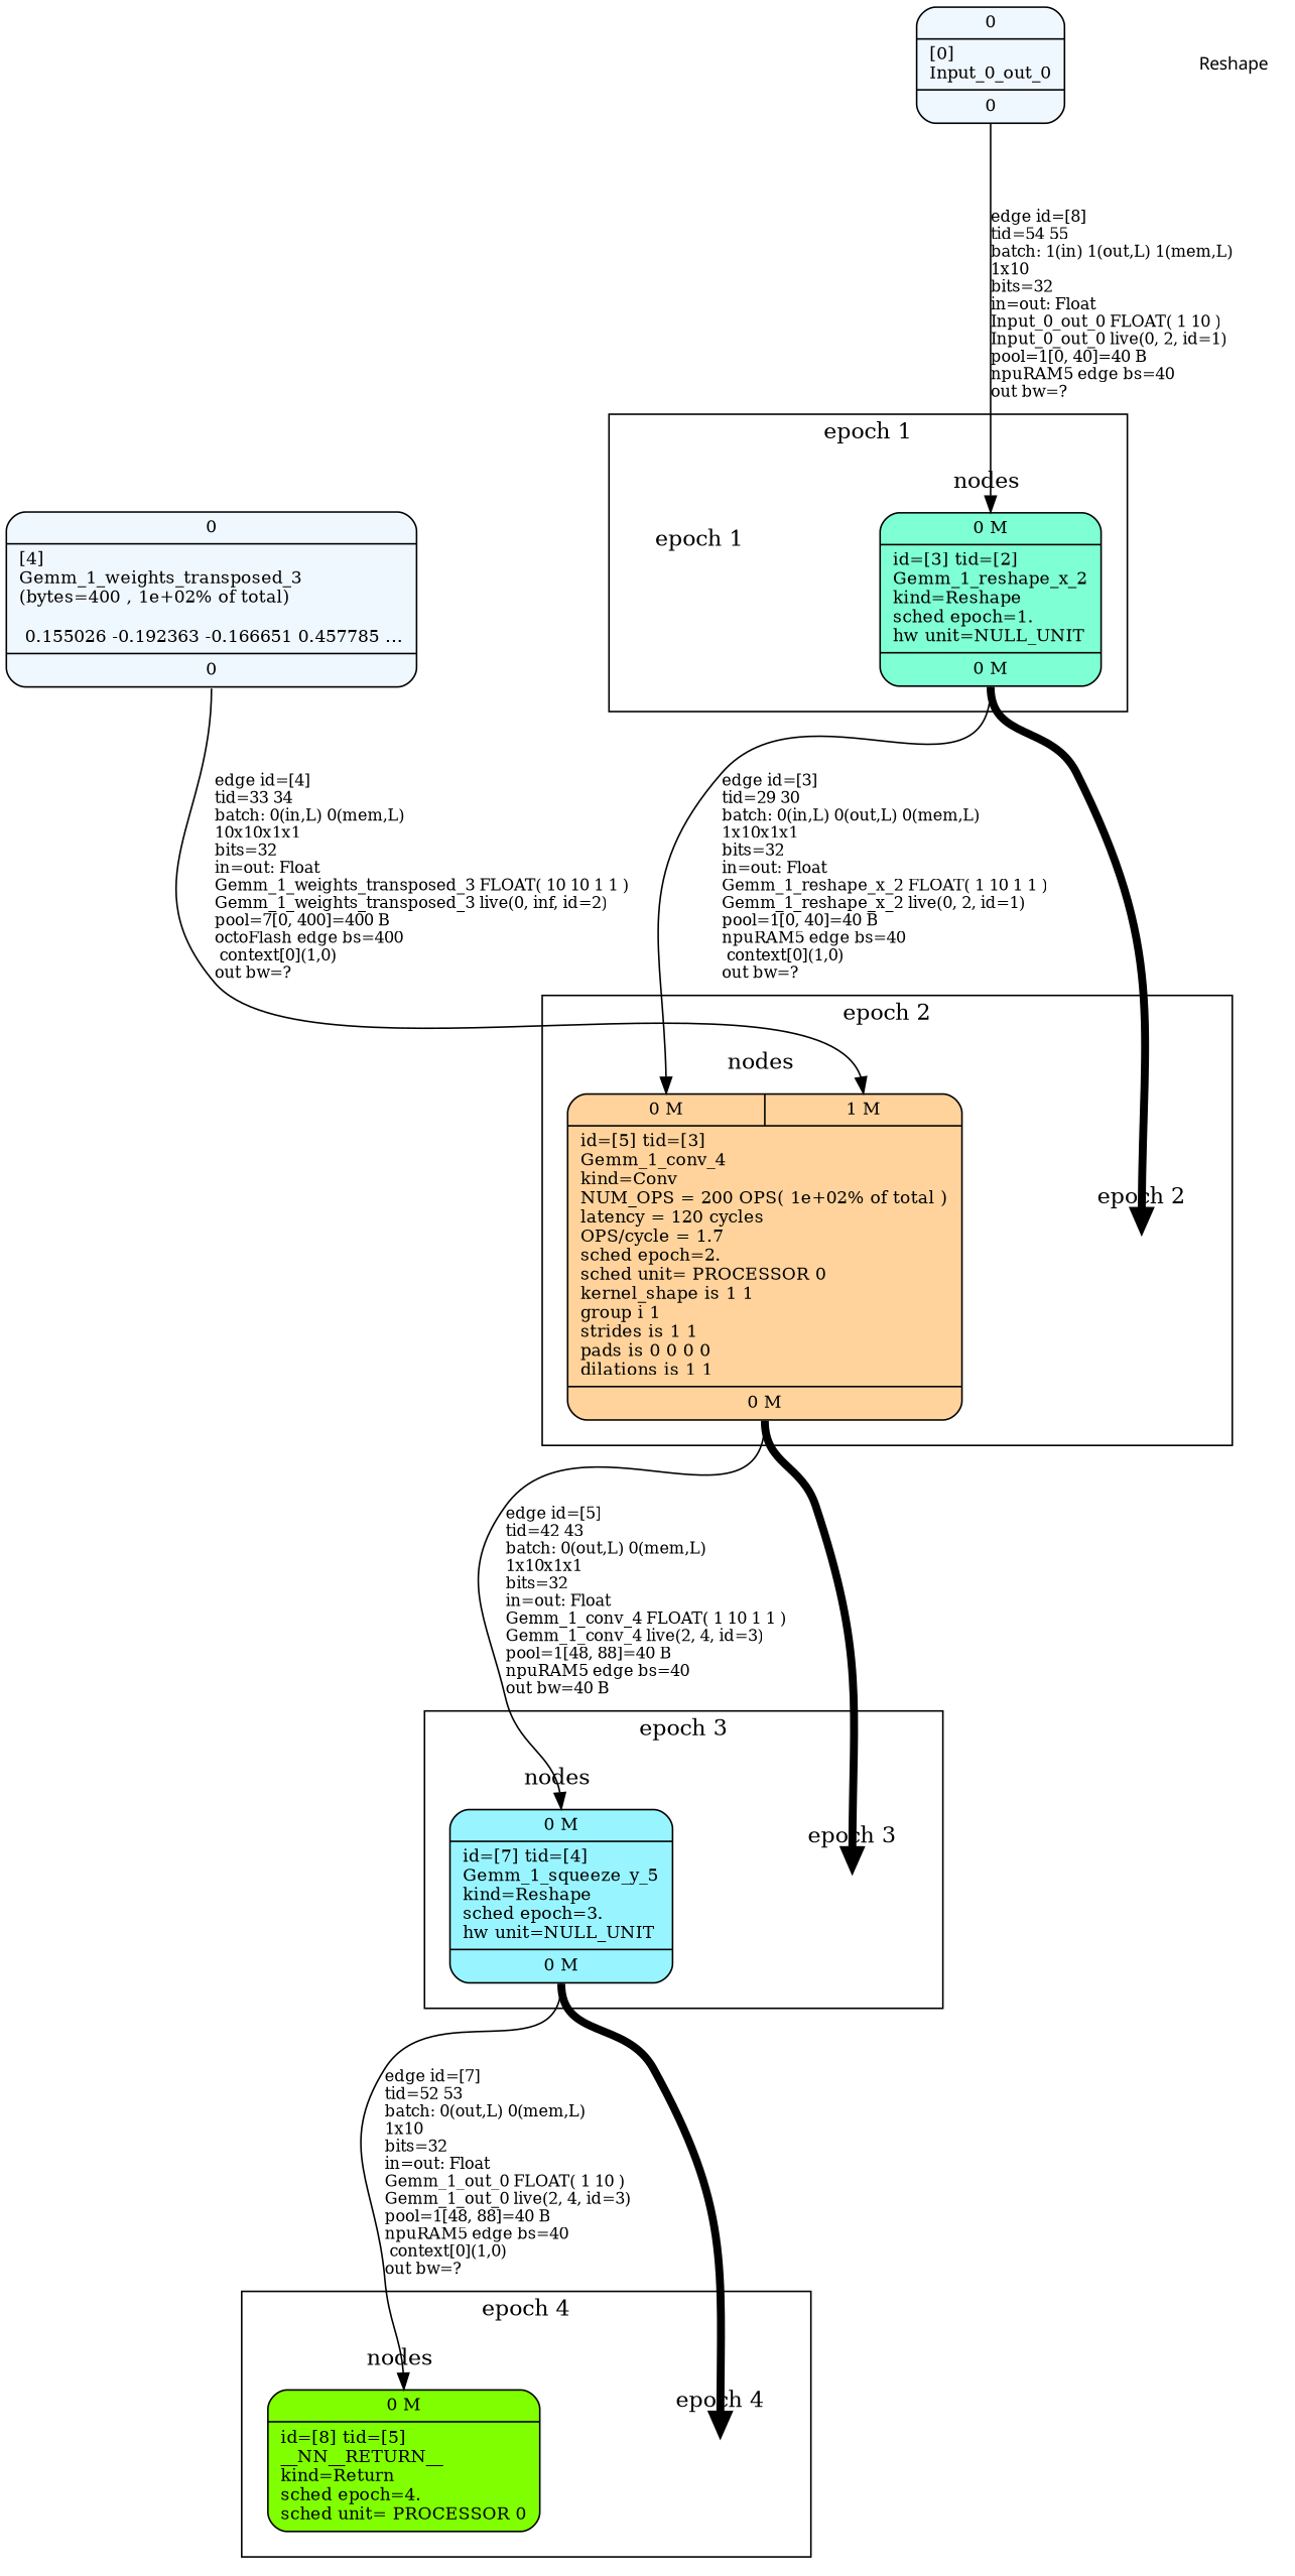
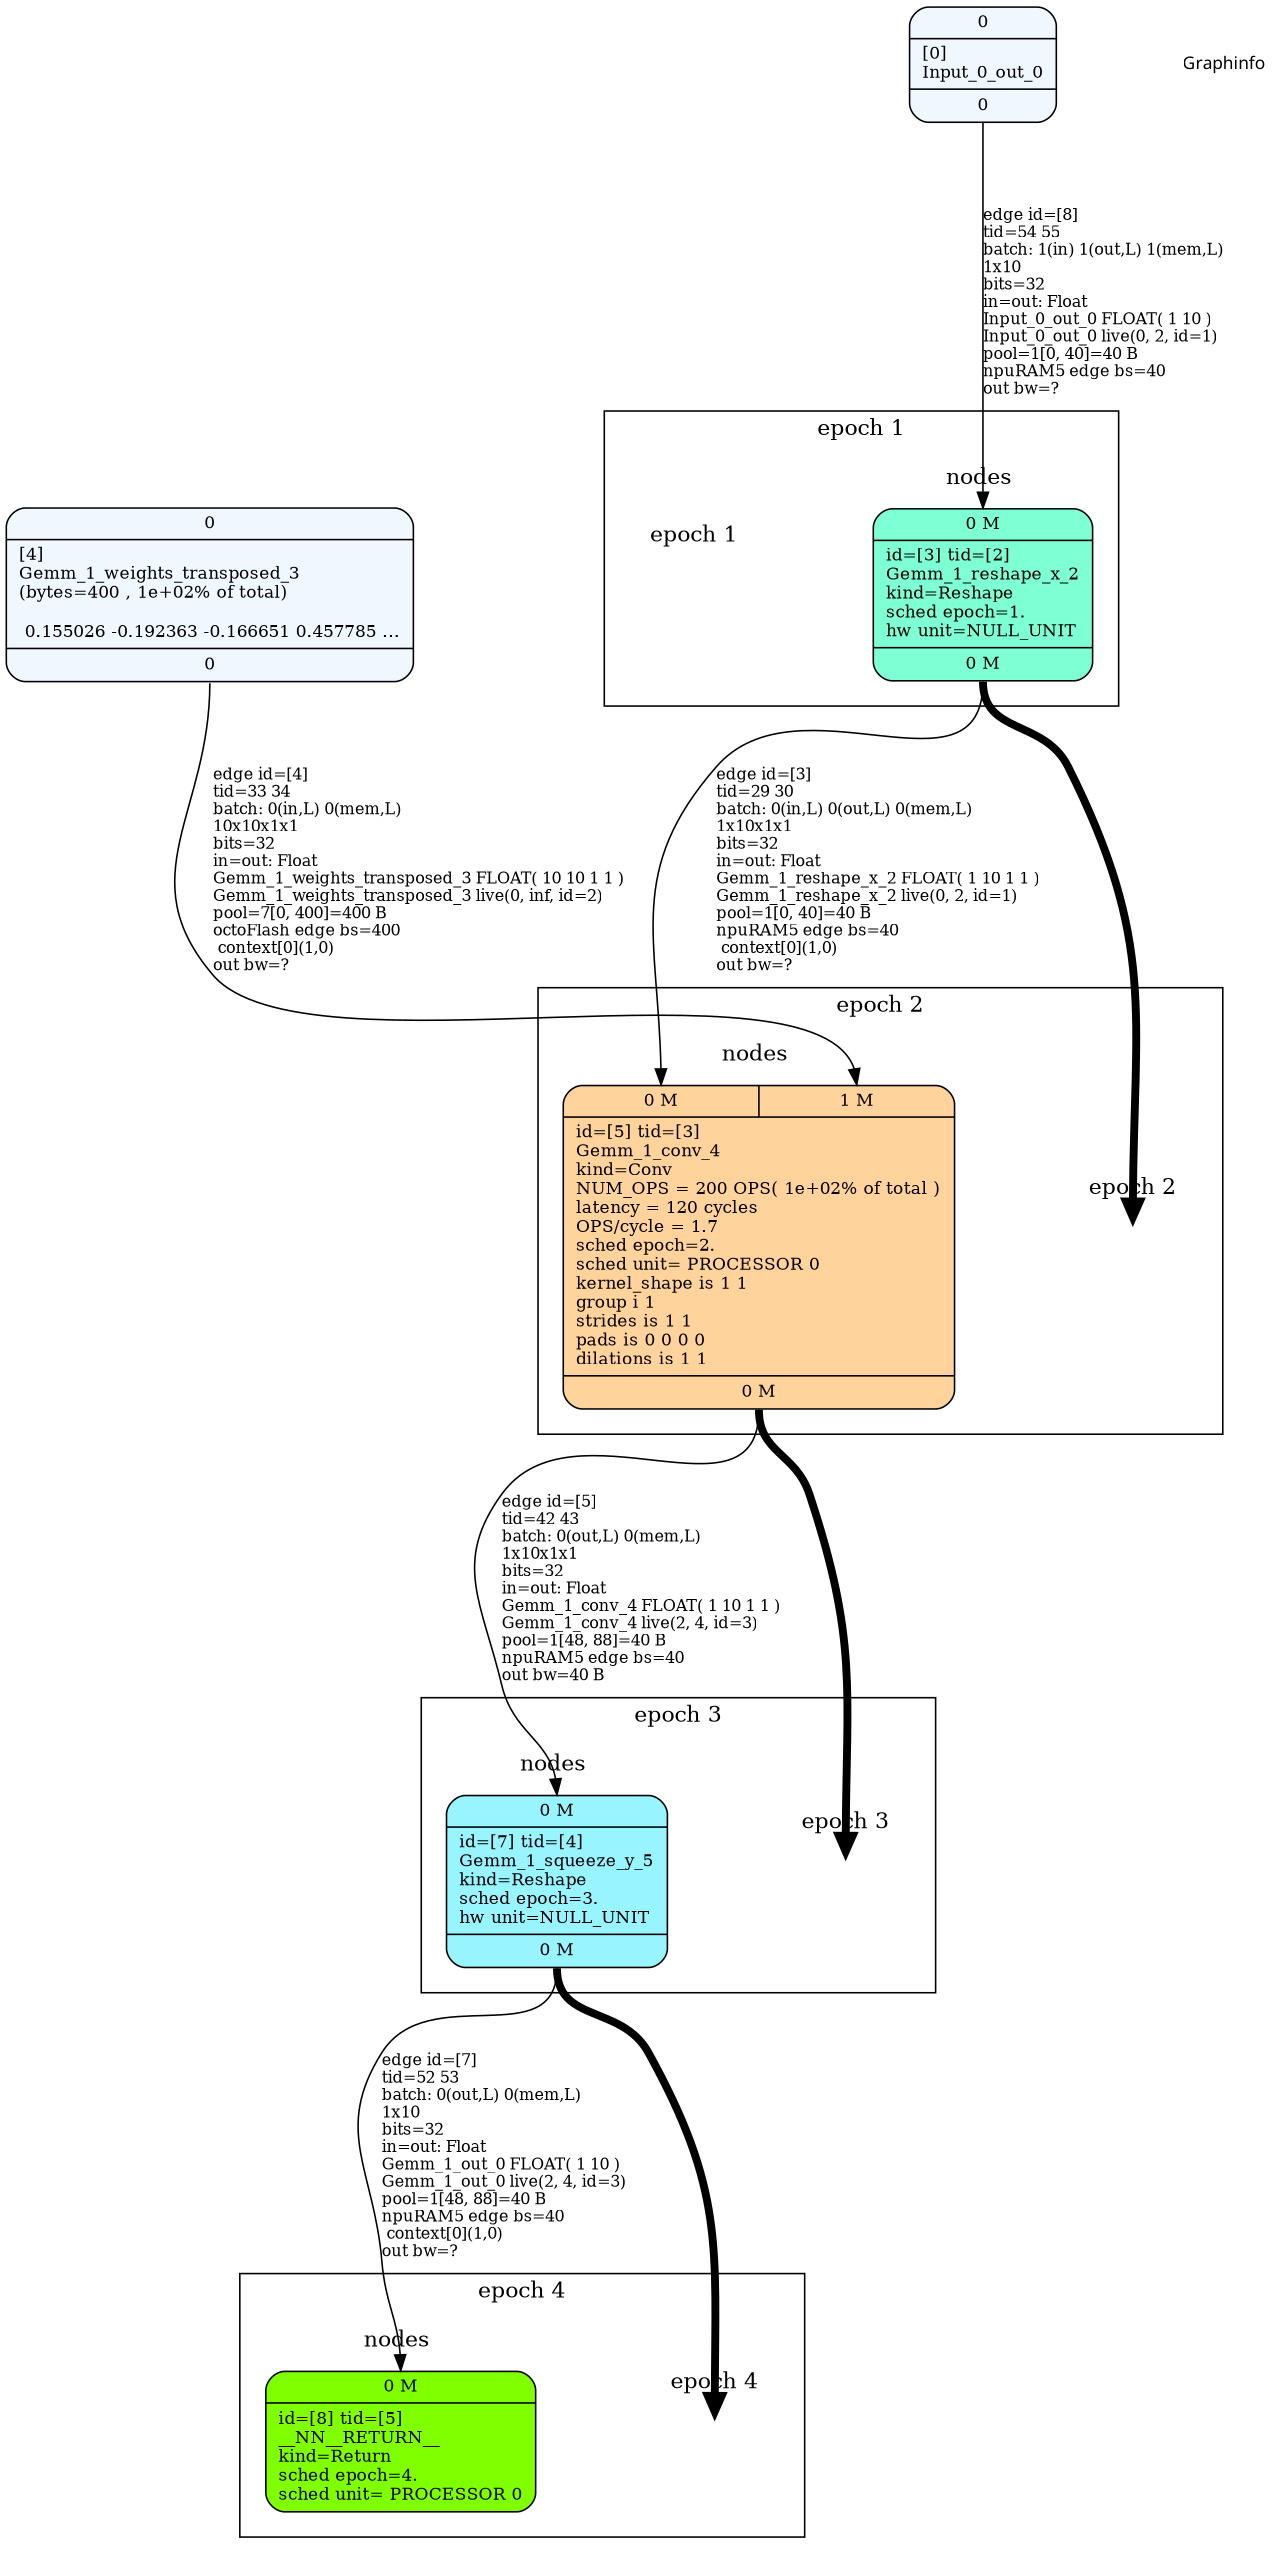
  digraph {
    compound=true
    fontsize=11
    nodesep=1
    rankdir=BU
    ranksep=1.5
    splines=spline
    node [fontsize=11 shape=record style="rounded,filled"]
    edge [fontsize=10 headport="i0:n" tailport="o0:s"]
    n1 [fillcolor=aquamarine label="{ { < i0>  0 M } | id=[3] tid=[2]\lGemm_1_reshape_x_2\lkind=Reshape\lsched epoch=1.\lhw unit=NULL_UNIT\l | { < o0>  0 M } }"]
    dummy_1 [style=invis shape=""]
    n3 [fillcolor=burlywood1 label="{ { < i0>  0 M  | < i1>  1 M } | id=[5] tid=[3]\lGemm_1_conv_4\lkind=Conv\lNUM_OPS = 200 OPS( 1e+02% of total )\llatency = 120 cycles\lOPS/cycle = 1.7\lsched epoch=2.\lsched unit= PROCESSOR 0\lkernel_shape is 1 1\lgroup i 1\lstrides is 1 1\lpads is 0 0 0 0\ldilations is 1 1\l | { < o0>  0 M } }"]
    dummy_2 [style=invis shape=""]
    n5 [fillcolor=cadetblue1 label="{ { < i0>  0 M } | id=[7] tid=[4]\lGemm_1_squeeze_y_5\lkind=Reshape\lsched epoch=3.\lhw unit=NULL_UNIT\l | { < o0>  0 M } }"]
    dummy_3 [style=invis shape=""]
    n7 [fillcolor=chartreuse label="{ { < i0>  0 M } | id=[8] tid=[5]\l__NN__RETURN__\lkind=Return\lsched epoch=4.\lsched unit= PROCESSOR 0\l}"]
    dummy_4 [style=invis shape=""]
-   Graphinfo [color=black fontname="Arial-Bold" shape=plaintext style=rounded label=Reshape]
+   Graphinfo [color=black fontname="Arial-Bold" shape=plaintext style=rounded]
    n10 [fillcolor=aliceblue label="{ { <i0> 0} |  [4]\lGemm_1_weights_transposed_3\l(bytes=400 , 1e+02% of total)\l\l 0.155026 -0.192363 -0.166651 0.457785 ... | { <o0> 0} }"]
    n11 [fillcolor=aliceblue label="{ { <i0> 0} |  [0]\lInput_0_out_0 | { <o0> 0} }"]
    subgraph cluster_1 {
      fontsize=14
      label="epoch 1"
      subgraph cluster_2 {
        fontsize=14
        label="nodes "
        peripheries=0
        n1
      }
      subgraph cluster_3 {
        fontsize=14
        peripheries=0
        dummy_1
      }
    }
    subgraph cluster_4 {
      fontsize=14
      label="epoch 2"
      subgraph cluster_5 {
        fontsize=14
        label="nodes "
        peripheries=0
        n3
      }
      subgraph cluster_6 {
        fontsize=14
        peripheries=0
        dummy_2
      }
    }
    subgraph cluster_7 {
      fontsize=14
      label="epoch 3"
      subgraph cluster_8 {
        fontsize=14
        label="nodes "
        peripheries=0
        n5
      }
      subgraph cluster_9 {
        fontsize=14
        peripheries=0
        dummy_3
      }
    }
    subgraph cluster_10 {
      fontsize=14
      label="epoch 4"
      subgraph cluster_11 {
        fontsize=14
        label="nodes "
        peripheries=0
        n7
      }
      subgraph cluster_12 {
        fontsize=14
        peripheries=0
        dummy_4
      }
    }
    n1 -> n3 [label="edge id=[3]\ltid=29 30\lbatch: 0(in,L) 0(out,L) 0(mem,L) \l1x10x1x1\lbits=32\lin=out: Float\lGemm_1_reshape_x_2 FLOAT( 1 10 1 1 )\lGemm_1_reshape_x_2 live(0, 2, id=1)\lpool=1[0, 40]=40 B\lnpuRAM5 edge bs=40\l context[0](1,0)\lout bw=?\l"]
    n1 -> dummy_2 [headport=n penwidth=5 strength=1000 tailport=s]
    n3 -> n5 [label="edge id=[5]\ltid=42 43\lbatch: 0(out,L) 0(mem,L) \l1x10x1x1\lbits=32\lin=out: Float\lGemm_1_conv_4 FLOAT( 1 10 1 1 )\lGemm_1_conv_4 live(2, 4, id=3)\lpool=1[48, 88]=40 B\lnpuRAM5 edge bs=40\lout bw=40 B\l"]
    n3 -> dummy_3 [headport=n penwidth=5 strength=1000 tailport=s]
    n5 -> n7 [label="edge id=[7]\ltid=52 53\lbatch: 0(out,L) 0(mem,L) \l1x10\lbits=32\lin=out: Float\lGemm_1_out_0 FLOAT( 1 10 )\lGemm_1_out_0 live(2, 4, id=3)\lpool=1[48, 88]=40 B\lnpuRAM5 edge bs=40\l context[0](1,0)\lout bw=?\l"]
    n5 -> dummy_4 [headport=n penwidth=5 strength=1000 tailport=s]
    n10 -> n3 [headport="i1:n" label="edge id=[4]\ltid=33 34\lbatch: 0(in,L) 0(mem,L) \l10x10x1x1\lbits=32\lin=out: Float\lGemm_1_weights_transposed_3 FLOAT( 10 10 1 1 )\lGemm_1_weights_transposed_3 live(0, inf, id=2)\lpool=7[0, 400]=400 B\loctoFlash edge bs=400\l context[0](1,0)\lout bw=?\l"]
    n11 -> n1 [label="edge id=[8]\ltid=54 55\lbatch: 1(in) 1(out,L) 1(mem,L) \l1x10\lbits=32\lin=out: Float\lInput_0_out_0 FLOAT( 1 10 )\lInput_0_out_0 live(0, 2, id=1)\lpool=1[0, 40]=40 B\lnpuRAM5 edge bs=40\lout bw=?\l"]
  }
